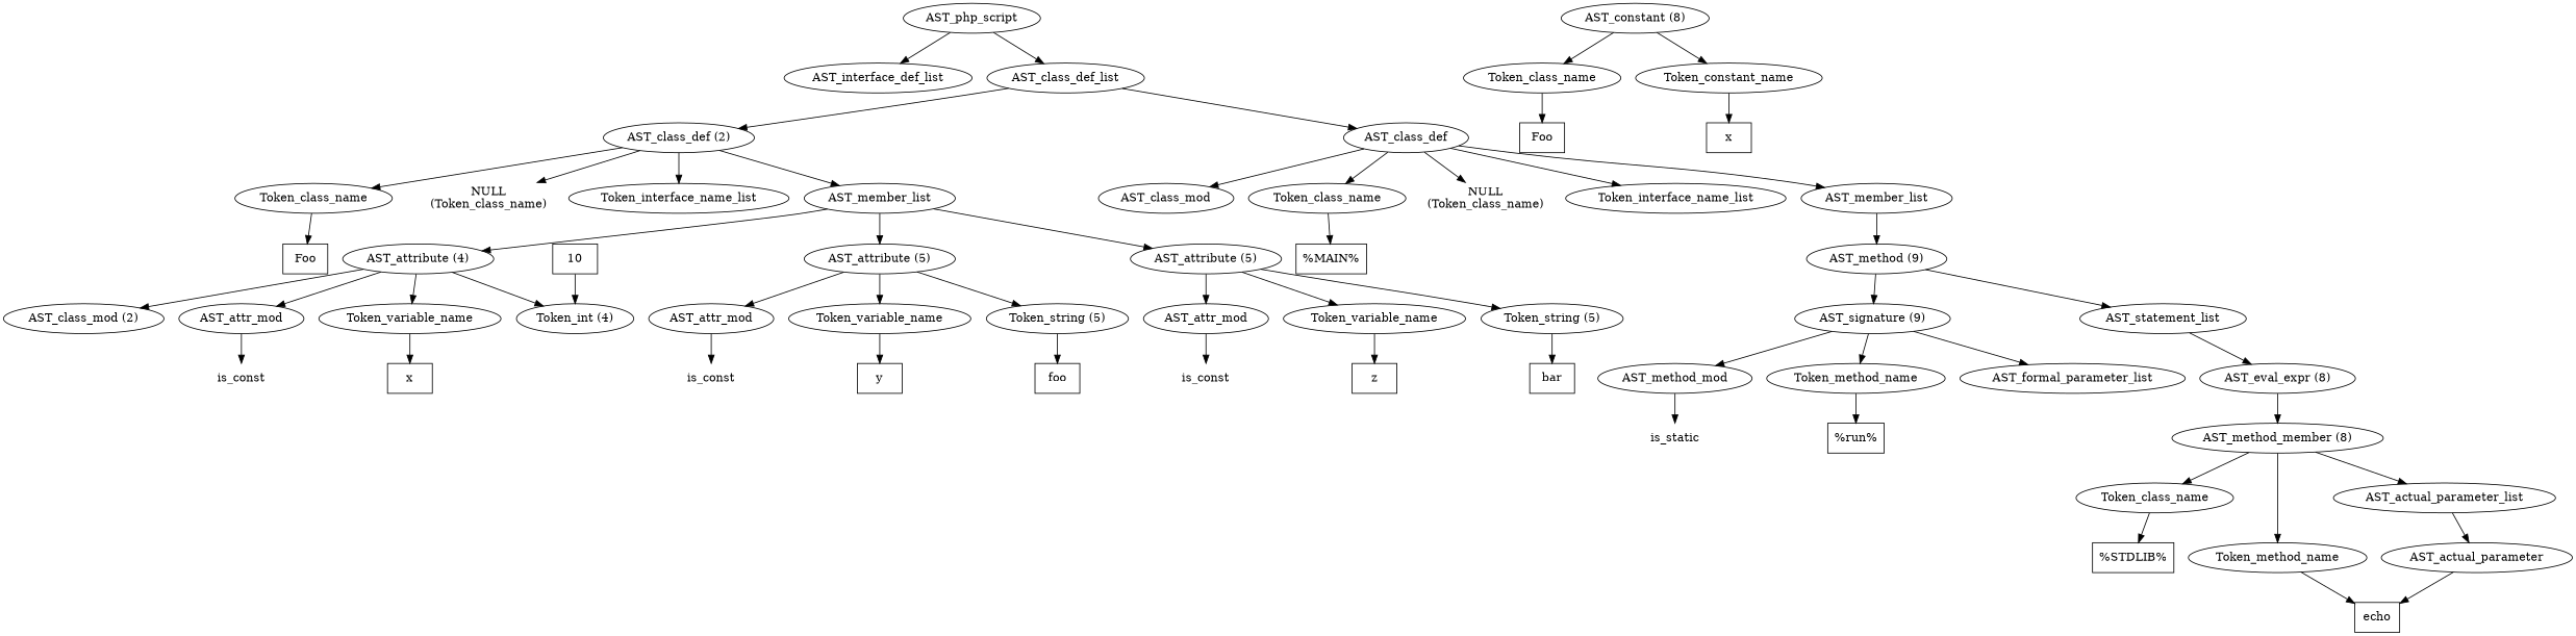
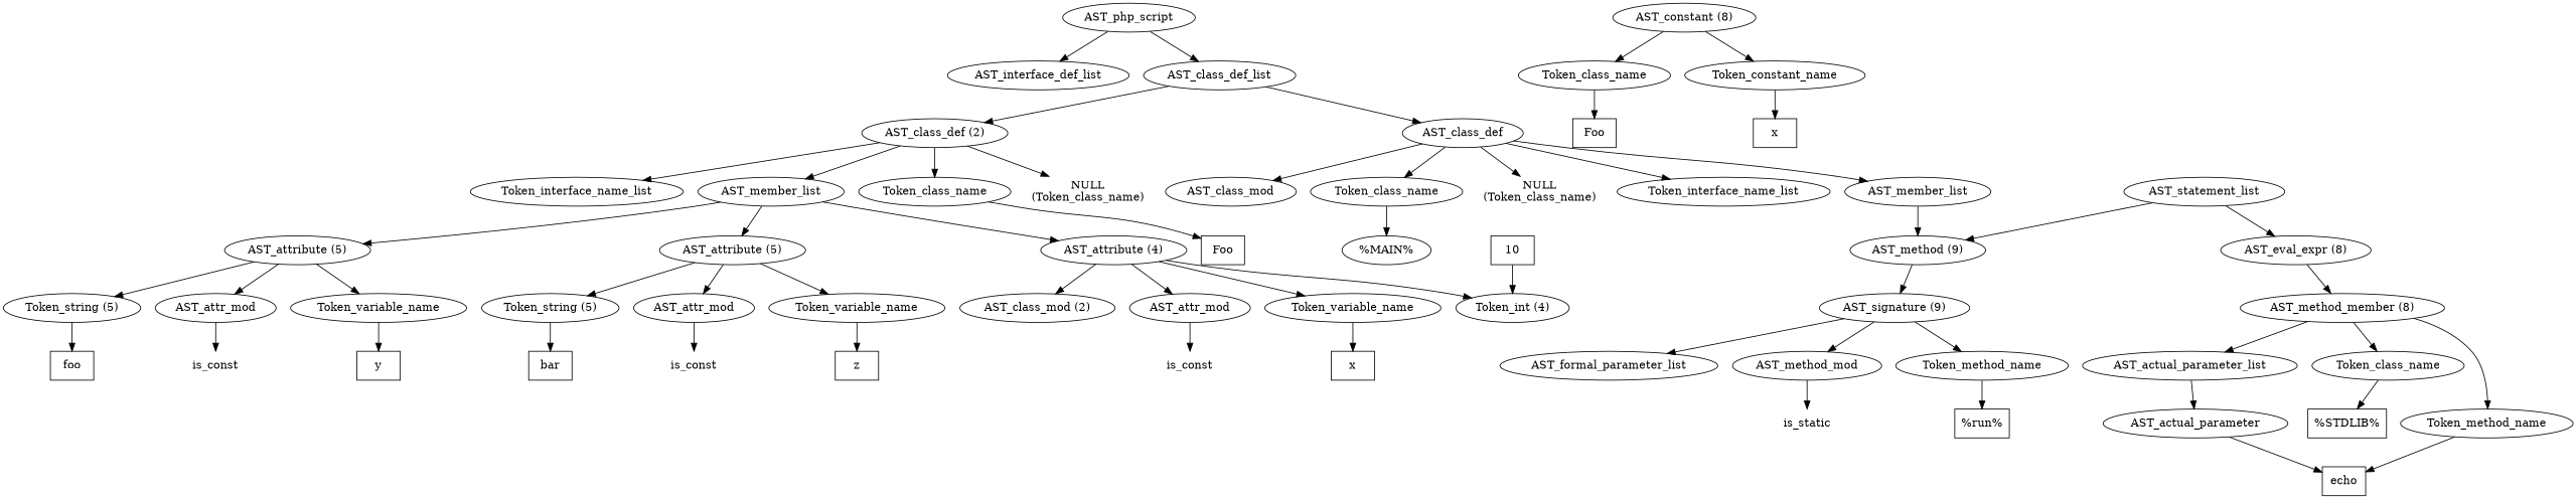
  digraph {
    n1 [label=AST_php_script]
    n2 [label=AST_interface_def_list]
    n3 [label=AST_class_def_list]
    n4 [label="AST_class_def (2)"]
    n5 [label=AST_class_def]
    n6 [label=Token_class_name]
    n7 [label="NULL\n(Token_class_name)" shape=plaintext]
    n8 [label=Token_interface_name_list]
    n9 [label=AST_member_list]
    n10 [label=AST_class_mod]
    n11 [label=Token_class_name]
    n12 [label="NULL\n(Token_class_name)" shape=plaintext]
    n13 [label=Token_interface_name_list]
    n14 [label=AST_member_list]
    n15 [label="AST_class_mod (2)"]
    n16 [label=Foo shape=box]
    n17 [label="AST_attribute (4)"]
    n18 [label="AST_attribute (5)"]
    n19 [label="AST_attribute (5)"]
    n20 [label=AST_attr_mod]
    n21 [label=Token_variable_name]
    n22 [label="Token_int (4)"]
    n23 [label=AST_attr_mod]
    n24 [label=Token_variable_name]
    n25 [label="Token_string (5)"]
    n26 [label=AST_attr_mod]
    n27 [label=Token_variable_name]
    n28 [label="Token_string (5)"]
    n29 [label=is_const shape=plaintext]
    n30 [label=x shape=box]
    n31 [label=10 shape=box]
    n32 [label=is_const shape=plaintext]
    n33 [label=y shape=box]
    n34 [label=foo shape=box]
    n35 [label=is_const shape=plaintext]
    n36 [label=z shape=box]
    n37 [label=bar shape=box]
-   n38 [label="%MAIN%" shape=box]
+   n38 [label="%MAIN%" shape=ellipse]
    n39 [label="AST_method (9)"]
    n40 [label="AST_signature (9)"]
    n41 [label=AST_statement_list]
    n42 [label=AST_method_mod]
    n43 [label=Token_method_name]
    n44 [label=AST_formal_parameter_list]
    n45 [label="AST_eval_expr (8)"]
    n46 [label=is_static shape=plaintext]
    n47 [label="%run%" shape=box]
    n48 [label="AST_method_member (8)"]
    n49 [label=Token_class_name]
    n50 [label=Token_method_name]
    n51 [label=AST_actual_parameter_list]
    n52 [label="%STDLIB%" shape=box]
    n53 [label=echo shape=box]
    n54 [label=AST_actual_parameter]
    n55 [label="AST_constant (8)"]
    n56 [label=Token_class_name]
    n57 [label=Token_constant_name]
    n58 [label=Foo shape=box]
    n59 [label=x shape=box]
    n1 -> n2
    n1 -> n3
    n3 -> n4
    n3 -> n5
    n4 -> n6
    n4 -> n7
    n4 -> n8
    n4 -> n9
    n5 -> n10
    n5 -> n11
    n5 -> n12
    n5 -> n13
    n5 -> n14
    n6 -> n16
    n9 -> n17
    n9 -> n18
    n9 -> n19
    n11 -> n38
    n14 -> n39
    n17 -> n15
    n17 -> n20
    n17 -> n21
    n17 -> n22
    n18 -> n23
    n18 -> n24
    n18 -> n25
    n19 -> n26
    n19 -> n27
    n19 -> n28
    n20 -> n29
    n21 -> n30
    n23 -> n32
    n24 -> n33
    n25 -> n34
    n26 -> n35
    n27 -> n36
    n28 -> n37
    n31 -> n22
    n39 -> n40
-   n39 -> n41
+   n41 -> n39
    n40 -> n42
    n40 -> n43
    n40 -> n44
    n41 -> n45
    n42 -> n46
    n43 -> n47
    n45 -> n48
    n48 -> n49
    n48 -> n50
    n48 -> n51
    n49 -> n52
    n50 -> n53
    n51 -> n54
    n54 -> n53
    n55 -> n56
    n55 -> n57
    n56 -> n58
    n57 -> n59
  }
